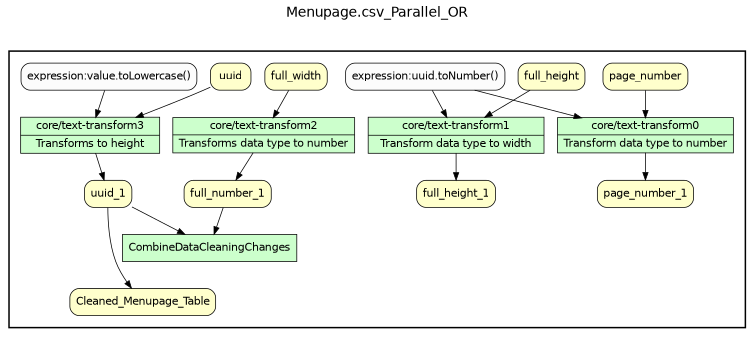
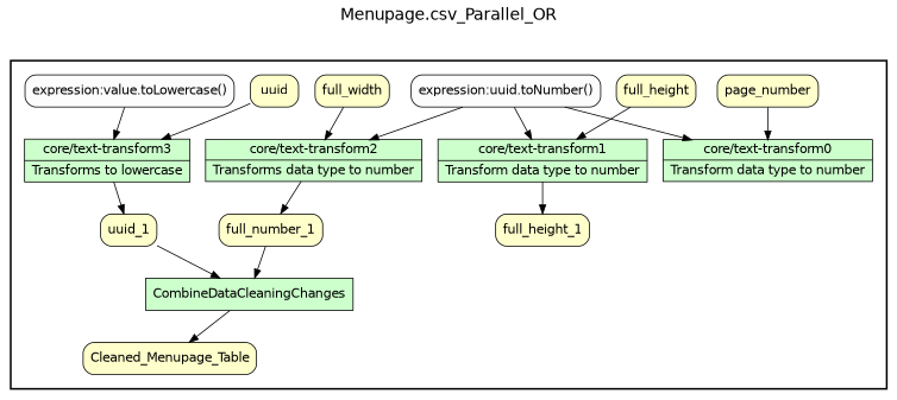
  digraph {
    fontname=Helvetica
    fontsize=18
    label="Menupage.csv_Parallel_OR"
    labelloc=t
    rankdir=TB
    node [fillcolor="#FFFFCC" fontname=Helvetica peripheries=1 shape=box style="rounded,filled"]
    n1 [fillcolor="#CCFFCC" label="{<f0> core/text-transform0 |<f1> Transform data type to number}" rankdir=LR shape=record style=filled]
-   page_number_1
-   n3 [fillcolor="#CCFFCC" label="{<f0> core/text-transform1 |<f1> Transform data type to width}" rankdir=LR shape=record style=filled]
+   n3 [fillcolor="#CCFFCC" label="{<f0> core/text-transform1 |<f1> Transform data type to number}" rankdir=LR shape=record style=filled]
    full_height_1
    n5 [fillcolor="#CCFFCC" label="{<f0> core/text-transform2 |<f1> Transforms data type to number}" rankdir=LR shape=record style=filled]
    n6 [label=full_number_1]
-   n7 [fillcolor="#CCFFCC" label="{<f0> core/text-transform3 |<f1> Transforms to height}" rankdir=LR shape=record style=filled]
+   n7 [fillcolor="#CCFFCC" label="{<f0> core/text-transform3 |<f1> Transforms to lowercase}" rankdir=LR shape=record style=filled]
    uuid_1
    CombineDataCleaningChanges [fillcolor="#CCFFCC" style=filled]
    Cleaned_Menupage_Table
    page_number
    full_height
    full_width
    uuid
    n15 [fillcolor="#FCFCFC" label="expression:uuid.toNumber()"]
    "expression:value.toLowercase()" [fillcolor="#FCFCFC"]
    subgraph cluster_1 {
      color=black
      label=""
      penwidth=2
      subgraph cluster_2 {
        color=black
        label=""
        penwidth=0
        n1
-       page_number_1
        n3
        full_height_1
        n5
        n6
        n7
        uuid_1
        CombineDataCleaningChanges
        Cleaned_Menupage_Table
        page_number
        full_height
        full_width
        uuid
        n15
        "expression:value.toLowercase()"
      }
    }
-   n1 -> page_number_1
    n3 -> full_height_1
    n5 -> n6
    n6 -> CombineDataCleaningChanges
    n7 -> uuid_1
    uuid_1 -> CombineDataCleaningChanges
-   uuid_1 -> Cleaned_Menupage_Table
+   CombineDataCleaningChanges -> Cleaned_Menupage_Table
    page_number -> n1
    full_height -> n3
    full_width -> n5
    uuid -> n7
    n15 -> n1
    n15 -> n3
+   n15 -> n5
    "expression:value.toLowercase()" -> n7
  }
